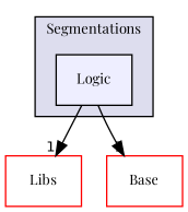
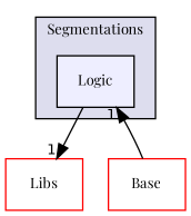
  digraph {
    compound=true
    fontname="Playfair Display"
    node [fontname="Playfair Display" fontsize=10 shape=box color=red]
    edge [fontname="Playfair Display" headlabel=1 labeldistance=1.5 labelfontname=Helvetica labelfontsize=10]
    n1 [fillcolor="#eeeeff" label=Logic pencolor=black style=filled color=""]
    n2 [label=Libs]
    n3 [label=Base]
    subgraph cluster_1 {
      bgcolor="#ddddee"
      fontsize=10
      label=Segmentations
      pencolor=black
      n1
    }
    n1 -> n2
-   n1 -> n3
+   n3 -> n1
  }
